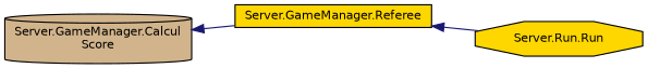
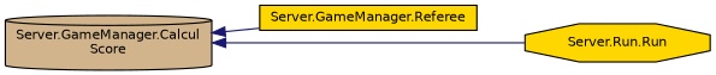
  digraph {
    rankdir=LR
    node [color=black fillcolor=gold fontname=Helvetica fontsize=10 style=filled]
    edge [color=midnightblue dir=back fontname=Helvetica fontsize=10 labelfontname=Helvetica labelfontsize=10 style=solid]
    n1 [fillcolor=tan fontcolor=black height=0.2 label="Server.GameManager.Calcul\lScore" shape=cylinder width=0.4]
    n2 [height=0.2 label="Server.GameManager.Referee" shape=box width=0.4]
    n3 [height=0.2 label="Server.Run.Run" shape=octagon width=0.4]
    n1 -> n2
-   n2 -> n3
+   n1 -> n3
  }
